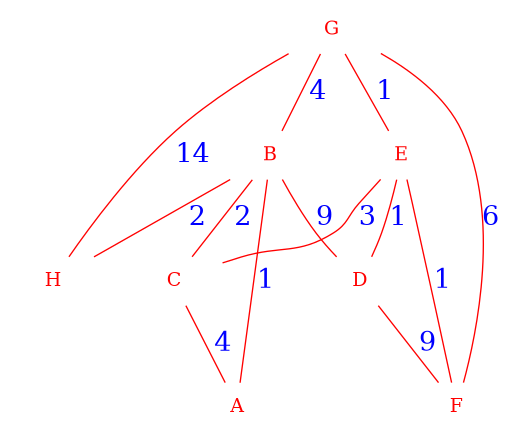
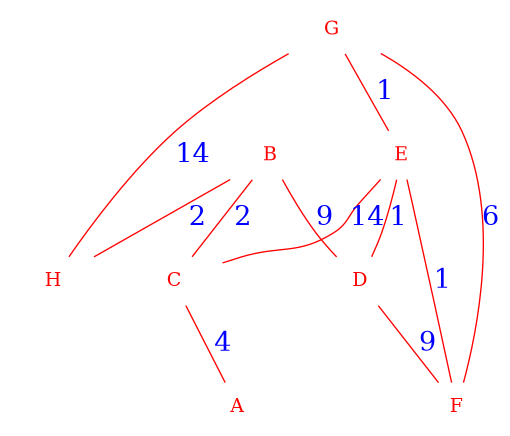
  graph {
    node [fixed_size=true fontcolor=red shape=none weight=1]
    edge [color=red fontcolor=blue fontsize="20pt"]
    B [width=1]
    H [width=1]
    C [width=1]
    D [width=1]
    A [width=1]
    F [width=1]
    E [width=1]
    G [width=1]
    B -- H [label=2]
    B -- C [label=2]
    B -- D [label=9]
-   B -- A [label=1]
    C -- A [label=4]
    D -- F [label=9]
-   E -- C [label=3]
+   E -- C [label=14]
    E -- D [label=1]
    E -- F [label=1]
-   G -- B [label=4]
    G -- H [label=14]
    G -- F [label=6]
    G -- E [label=1]
  }
